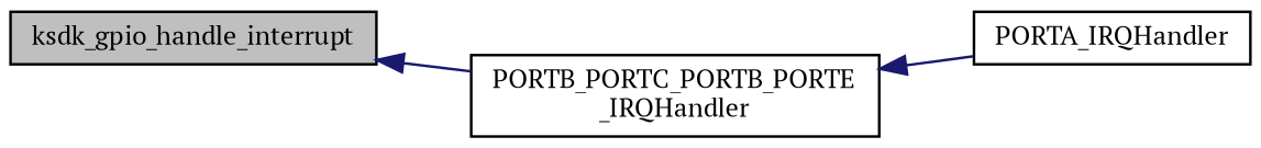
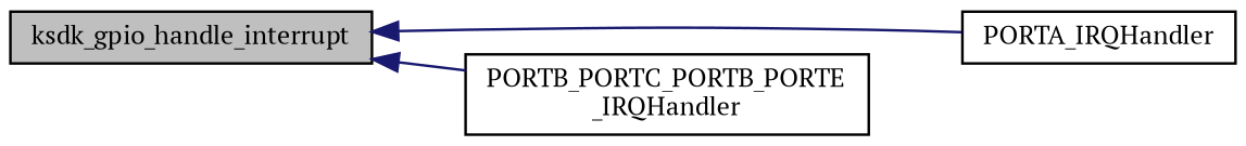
  digraph {
    fontname="PT Serif"
    rankdir=LR
    node [color=black fillcolor=white fontname="PT Serif" fontsize=10 shape=record style=filled]
    edge [color=midnightblue dir=back fontname="PT Serif" fontsize=10 labelfontname=Helvetica labelfontsize=10 style=solid]
    n1 [fillcolor=grey75 fontcolor=black height=0.2 label=ksdk_gpio_handle_interrupt width=0.4]
    n2 [height=0.2 label=PORTA_IRQHandler width=0.4]
    n3 [height=0.2 label="PORTB_PORTC_PORTB_PORTE\l_IRQHandler" width=0.4]
-   n3 -> n2
+   n1 -> n2
    n1 -> n3
  }
